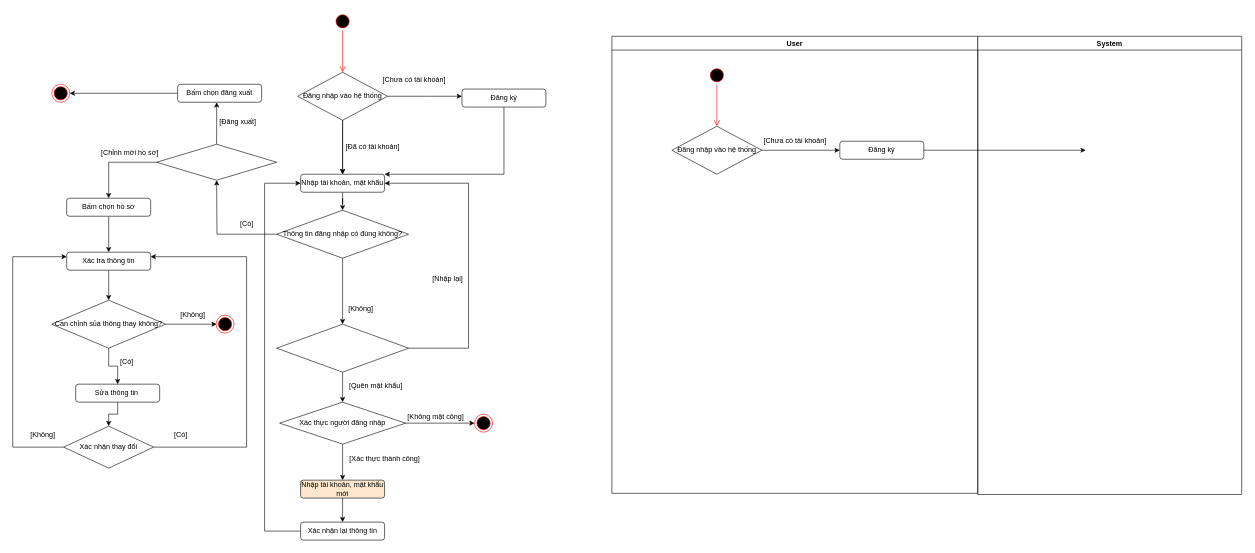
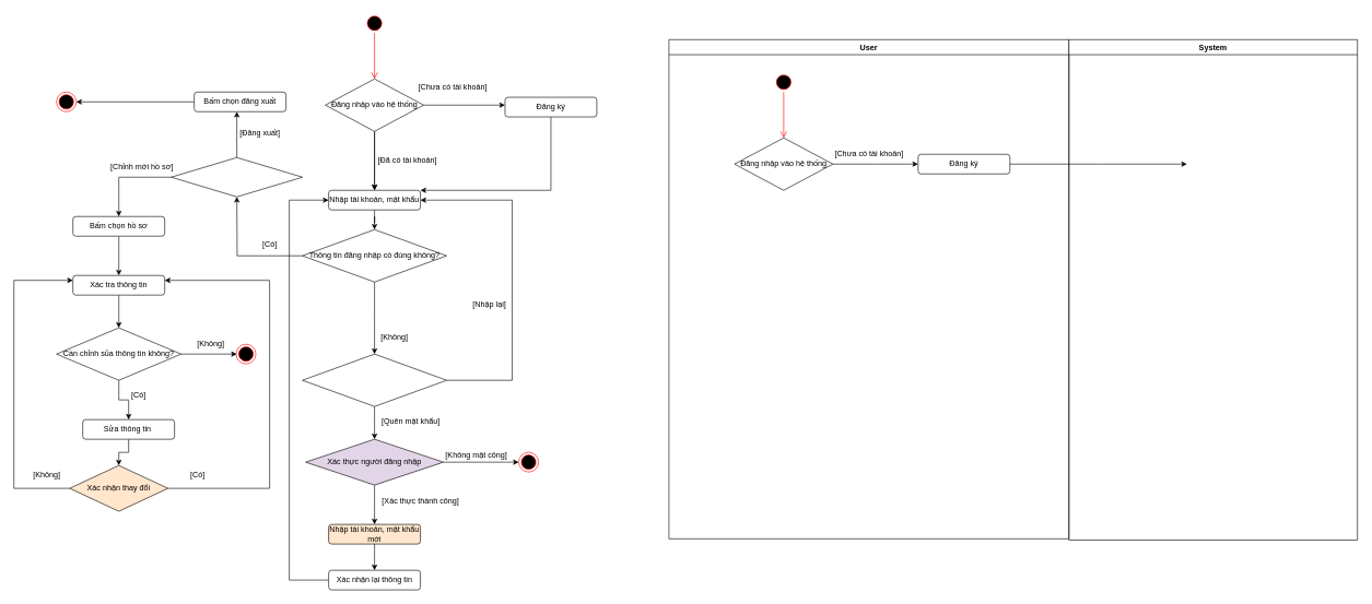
  <mxCell id="0" />
  <mxCell id="1" parent="0" />
  <mxCell id="2" style="edgeStyle=orthogonalEdgeStyle;rounded=0;orthogonalLoop=1;jettySize=auto;html=1;" parent="1" source="3" edge="1"><mxGeometry relative="1" as="geometry"><mxPoint x="180" y="420" as="targetPoint" /></mxGeometry></mxCell>
  <mxCell id="3" value="Bấm chọn hồ sơ" style="rounded=1;whiteSpace=wrap;html=1;" parent="1" vertex="1"><mxGeometry x="110" y="330" width="140" height="30" as="geometry" /></mxCell>
  <mxCell id="4" style="edgeStyle=orthogonalEdgeStyle;rounded=0;orthogonalLoop=1;jettySize=auto;html=1;" parent="1" source="5" edge="1"><mxGeometry relative="1" as="geometry"><mxPoint x="180" y="500" as="targetPoint" /></mxGeometry></mxCell>
  <mxCell id="5" value="Xác tra thông tin" style="rounded=1;whiteSpace=wrap;html=1;" parent="1" vertex="1"><mxGeometry x="110" y="420" width="140" height="30" as="geometry" /></mxCell>
  <mxCell id="6" style="edgeStyle=orthogonalEdgeStyle;rounded=0;orthogonalLoop=1;jettySize=auto;html=1;entryX=0.5;entryY=0;entryDx=0;entryDy=0;" parent="1" source="7" target="10" edge="1"><mxGeometry relative="1" as="geometry"><mxPoint x="190" y="680" as="targetPoint" /></mxGeometry></mxCell>
  <mxCell id="7" value="Sửa thông tin&amp;nbsp;" style="rounded=1;whiteSpace=wrap;html=1;" parent="1" vertex="1"><mxGeometry x="125" y="640" width="140" height="30" as="geometry" /></mxCell>
  <mxCell id="8" style="edgeStyle=orthogonalEdgeStyle;rounded=0;orthogonalLoop=1;jettySize=auto;html=1;entryX=0;entryY=0.25;entryDx=0;entryDy=0;" parent="1" source="10" target="5" edge="1"><mxGeometry relative="1" as="geometry"><mxPoint x="0" y="745" as="targetPoint" /><Array as="points"><mxPoint x="20" y="745" /><mxPoint x="20" y="427" /></Array></mxGeometry></mxCell>
  <mxCell id="9" style="edgeStyle=orthogonalEdgeStyle;rounded=0;orthogonalLoop=1;jettySize=auto;html=1;entryX=1;entryY=0.25;entryDx=0;entryDy=0;" parent="1" source="10" target="5" edge="1"><mxGeometry relative="1" as="geometry"><mxPoint x="440" y="745" as="targetPoint" /><Array as="points"><mxPoint x="410" y="745" /><mxPoint x="410" y="427" /></Array></mxGeometry></mxCell>
- <mxCell id="10" value="Xác nhận thay đổi" style="rhombus;whiteSpace=wrap;html=1;" parent="1" vertex="1"><mxGeometry x="105" y="710" width="150" height="70" as="geometry" /></mxCell>
+ <mxCell id="10" value="Xác nhận thay đổi" style="rhombus;whiteSpace=wrap;html=1;fillColor=#ffe6cc;" parent="1" vertex="1"><mxGeometry x="105" y="710" width="150" height="70" as="geometry" /></mxCell>
  <mxCell id="11" value="[Có]" style="text;html=1;align=center;verticalAlign=middle;resizable=0;points=[];autosize=1;strokeColor=none;fillColor=none;" parent="1" vertex="1"><mxGeometry x="275" y="710" width="50" height="30" as="geometry" /></mxCell>
  <mxCell id="12" value="[Không]" style="text;html=1;align=center;verticalAlign=middle;resizable=0;points=[];autosize=1;strokeColor=none;fillColor=none;" parent="1" vertex="1"><mxGeometry x="40" y="710" width="60" height="30" as="geometry" /></mxCell>
  <mxCell id="13" style="edgeStyle=orthogonalEdgeStyle;rounded=0;orthogonalLoop=1;jettySize=auto;html=1;entryX=0.5;entryY=0;entryDx=0;entryDy=0;" parent="1" source="15" target="7" edge="1"><mxGeometry relative="1" as="geometry" /></mxCell>
  <mxCell id="14" style="edgeStyle=orthogonalEdgeStyle;rounded=0;orthogonalLoop=1;jettySize=auto;html=1;" parent="1" source="15" edge="1"><mxGeometry relative="1" as="geometry"><mxPoint x="360" y="540" as="targetPoint" /></mxGeometry></mxCell>
- <mxCell id="15" value="Cần chỉnh sủa thông thay không?" style="rhombus;whiteSpace=wrap;html=1;" parent="1" vertex="1"><mxGeometry x="85" y="500" width="190" height="80" as="geometry" /></mxCell>
+ <mxCell id="15" value="Cần chỉnh sủa thông tin không?" style="rhombus;whiteSpace=wrap;html=1;" parent="1" vertex="1"><mxGeometry x="85" y="500" width="190" height="80" as="geometry" /></mxCell>
  <mxCell id="16" value="[Có]" style="text;html=1;align=center;verticalAlign=middle;resizable=0;points=[];autosize=1;strokeColor=none;fillColor=none;" parent="1" vertex="1"><mxGeometry x="185" y="588" width="50" height="30" as="geometry" /></mxCell>
  <mxCell id="17" value="[Không]" style="text;html=1;align=center;verticalAlign=middle;resizable=0;points=[];autosize=1;strokeColor=none;fillColor=none;" parent="1" vertex="1"><mxGeometry x="290" y="510" width="60" height="30" as="geometry" /></mxCell>
  <mxCell id="18" value="" style="ellipse;html=1;shape=endState;fillColor=#000000;strokeColor=#ff0000;" parent="1" vertex="1"><mxGeometry x="359" y="525" width="30" height="30" as="geometry" /></mxCell>
  <mxCell id="19" value="" style="ellipse;html=1;shape=startState;fillColor=#000000;strokeColor=#ff0000;" parent="1" vertex="1"><mxGeometry x="555" y="20" width="30" height="30" as="geometry" /></mxCell>
  <mxCell id="20" value="" style="edgeStyle=orthogonalEdgeStyle;html=1;verticalAlign=bottom;endArrow=open;endSize=8;strokeColor=#ff0000;rounded=0;entryX=0.5;entryY=0;entryDx=0;entryDy=0;" parent="1" source="19" target="54" edge="1"><mxGeometry relative="1" as="geometry"><mxPoint x="565.1" y="129.43" as="targetPoint" /></mxGeometry></mxCell>
  <mxCell id="21" style="edgeStyle=orthogonalEdgeStyle;rounded=0;orthogonalLoop=1;jettySize=auto;html=1;" parent="1" edge="1"><mxGeometry relative="1" as="geometry"><mxPoint x="570" y="290" as="targetPoint" /><mxPoint x="570" y="160" as="sourcePoint" /></mxGeometry></mxCell>
  <mxCell id="22" style="edgeStyle=orthogonalEdgeStyle;rounded=0;orthogonalLoop=1;jettySize=auto;html=1;" parent="1" source="23" target="26" edge="1"><mxGeometry relative="1" as="geometry"><mxPoint x="570" y="420" as="targetPoint" /></mxGeometry></mxCell>
  <mxCell id="23" value="Nhập tài khoản, mật khẩu" style="rounded=1;whiteSpace=wrap;html=1;" parent="1" vertex="1"><mxGeometry x="500" y="290" width="140" height="30" as="geometry" /></mxCell>
  <mxCell id="24" style="edgeStyle=orthogonalEdgeStyle;rounded=0;orthogonalLoop=1;jettySize=auto;html=1;" parent="1" source="26" edge="1"><mxGeometry relative="1" as="geometry"><mxPoint x="570" y="540" as="targetPoint" /></mxGeometry></mxCell>
  <mxCell id="25" style="edgeStyle=orthogonalEdgeStyle;rounded=0;orthogonalLoop=1;jettySize=auto;html=1;" parent="1" source="26" edge="1"><mxGeometry relative="1" as="geometry"><mxPoint x="360" y="300" as="targetPoint" /></mxGeometry></mxCell>
  <mxCell id="26" value="Thông tin đăng nhập có đúng không?" style="rhombus;whiteSpace=wrap;html=1;" parent="1" vertex="1"><mxGeometry x="460" y="350" width="220" height="80" as="geometry" /></mxCell>
  <mxCell id="27" value="[Không]" style="text;html=1;align=center;verticalAlign=middle;resizable=0;points=[];autosize=1;strokeColor=none;fillColor=none;" parent="1" vertex="1"><mxGeometry x="570" y="500" width="60" height="30" as="geometry" /></mxCell>
  <mxCell id="28" style="edgeStyle=orthogonalEdgeStyle;rounded=0;orthogonalLoop=1;jettySize=auto;html=1;" parent="1" source="30" edge="1"><mxGeometry relative="1" as="geometry"><mxPoint x="570" y="670" as="targetPoint" /></mxGeometry></mxCell>
  <mxCell id="29" style="edgeStyle=orthogonalEdgeStyle;rounded=0;orthogonalLoop=1;jettySize=auto;html=1;entryX=1;entryY=0.5;entryDx=0;entryDy=0;" parent="1" source="30" target="23" edge="1"><mxGeometry relative="1" as="geometry"><Array as="points"><mxPoint x="780" y="580" /><mxPoint x="780" y="305" /></Array></mxGeometry></mxCell>
  <mxCell id="30" value="" style="rhombus;whiteSpace=wrap;html=1;" parent="1" vertex="1"><mxGeometry x="460" y="540" width="220" height="80" as="geometry" /></mxCell>
  <mxCell id="31" value="[Quên mật khẩu]" style="text;html=1;align=center;verticalAlign=middle;resizable=0;points=[];autosize=1;strokeColor=none;fillColor=none;" parent="1" vertex="1"><mxGeometry x="570" y="628" width="110" height="30" as="geometry" /></mxCell>
  <mxCell id="32" value="[Nhập lại]" style="text;html=1;align=center;verticalAlign=middle;resizable=0;points=[];autosize=1;strokeColor=none;fillColor=none;" parent="1" vertex="1"><mxGeometry x="710" y="450" width="70" height="30" as="geometry" /></mxCell>
  <mxCell id="33" value="[Có]" style="text;html=1;align=center;verticalAlign=middle;resizable=0;points=[];autosize=1;strokeColor=none;fillColor=none;" parent="1" vertex="1"><mxGeometry x="385" y="358" width="50" height="30" as="geometry" /></mxCell>
  <mxCell id="34" style="edgeStyle=orthogonalEdgeStyle;rounded=0;orthogonalLoop=1;jettySize=auto;html=1;entryX=0.5;entryY=0;entryDx=0;entryDy=0;" parent="1" source="36" target="3" edge="1"><mxGeometry relative="1" as="geometry" /></mxCell>
  <mxCell id="35" style="edgeStyle=orthogonalEdgeStyle;rounded=0;orthogonalLoop=1;jettySize=auto;html=1;" parent="1" source="36" edge="1"><mxGeometry relative="1" as="geometry"><mxPoint x="360" y="170" as="targetPoint" /></mxGeometry></mxCell>
  <mxCell id="36" value="" style="rhombus;whiteSpace=wrap;html=1;" parent="1" vertex="1"><mxGeometry x="260" y="240" width="200" height="60" as="geometry" /></mxCell>
  <mxCell id="37" value="[Đăng xuất]" style="text;html=1;align=center;verticalAlign=middle;resizable=0;points=[];autosize=1;strokeColor=none;fillColor=none;" parent="1" vertex="1"><mxGeometry x="355" y="188" width="80" height="30" as="geometry" /></mxCell>
  <mxCell id="38" style="edgeStyle=orthogonalEdgeStyle;rounded=0;orthogonalLoop=1;jettySize=auto;html=1;entryX=1;entryY=0.5;entryDx=0;entryDy=0;" parent="1" source="39" target="40" edge="1"><mxGeometry relative="1" as="geometry" /></mxCell>
  <mxCell id="39" value="Bấm chọn đăng xuất" style="rounded=1;whiteSpace=wrap;html=1;" parent="1" vertex="1"><mxGeometry x="295" y="140" width="140" height="30" as="geometry" /></mxCell>
  <mxCell id="40" value="" style="ellipse;html=1;shape=endState;fillColor=#000000;strokeColor=#ff0000;" parent="1" vertex="1"><mxGeometry x="85" y="140" width="30" height="30" as="geometry" /></mxCell>
  <mxCell id="41" value="[Chỉnh mới hồ sơ]" style="text;html=1;align=center;verticalAlign=middle;resizable=0;points=[];autosize=1;strokeColor=none;fillColor=none;" parent="1" vertex="1"><mxGeometry x="155" y="240" width="120" height="30" as="geometry" /></mxCell>
  <mxCell id="42" style="edgeStyle=orthogonalEdgeStyle;rounded=0;orthogonalLoop=1;jettySize=auto;html=1;" parent="1" source="44" edge="1"><mxGeometry relative="1" as="geometry"><mxPoint x="570" y="800" as="targetPoint" /></mxGeometry></mxCell>
  <mxCell id="43" style="edgeStyle=orthogonalEdgeStyle;rounded=0;orthogonalLoop=1;jettySize=auto;html=1;" parent="1" source="44" target="48" edge="1"><mxGeometry relative="1" as="geometry"><mxPoint x="750" y="705" as="targetPoint" /></mxGeometry></mxCell>
- <mxCell id="44" value="Xác thực người đăng nhập" style="rhombus;whiteSpace=wrap;html=1;" parent="1" vertex="1"><mxGeometry x="465" y="670" width="210" height="70" as="geometry" /></mxCell>
+ <mxCell id="44" value="Xác thực người đăng nhập" style="rhombus;whiteSpace=wrap;html=1;fillColor=#e1d5e7;" parent="1" vertex="1"><mxGeometry x="465" y="670" width="210" height="70" as="geometry" /></mxCell>
  <mxCell id="45" value="[Xác thực thành công]" style="text;html=1;align=center;verticalAlign=middle;resizable=0;points=[];autosize=1;strokeColor=none;fillColor=none;" parent="1" vertex="1"><mxGeometry x="570" y="750" width="140" height="30" as="geometry" /></mxCell>
  <mxCell id="46" style="edgeStyle=orthogonalEdgeStyle;rounded=0;orthogonalLoop=1;jettySize=auto;html=1;" parent="1" source="47" edge="1"><mxGeometry relative="1" as="geometry"><mxPoint x="570" y="870" as="targetPoint" /></mxGeometry></mxCell>
  <mxCell id="47" value="Nhập tài khoản, mật khẩu mới" style="rounded=1;whiteSpace=wrap;html=1;fillColor=#ffe6cc;" parent="1" vertex="1"><mxGeometry x="500" y="800" width="140" height="30" as="geometry" /></mxCell>
  <mxCell id="48" value="" style="ellipse;html=1;shape=endState;fillColor=#000000;strokeColor=#ff0000;" parent="1" vertex="1"><mxGeometry x="790" y="690" width="30" height="30" as="geometry" /></mxCell>
  <mxCell id="49" value="[Không mật công]" style="text;html=1;align=center;verticalAlign=middle;resizable=0;points=[];autosize=1;strokeColor=none;fillColor=none;" parent="1" vertex="1"><mxGeometry x="660" y="680" width="130" height="30" as="geometry" /></mxCell>
  <mxCell id="50" style="edgeStyle=orthogonalEdgeStyle;rounded=0;orthogonalLoop=1;jettySize=auto;html=1;entryX=0;entryY=0.5;entryDx=0;entryDy=0;" parent="1" source="51" target="23" edge="1"><mxGeometry relative="1" as="geometry"><Array as="points"><mxPoint x="440" y="885" /><mxPoint x="440" y="305" /></Array></mxGeometry></mxCell>
  <mxCell id="51" value="Xác nhận lại thông tin" style="rounded=1;whiteSpace=wrap;html=1;" parent="1" vertex="1"><mxGeometry x="500" y="870" width="140" height="30" as="geometry" /></mxCell>
  <mxCell id="52" value="" style="edgeStyle=orthogonalEdgeStyle;rounded=0;orthogonalLoop=1;jettySize=auto;html=1;" parent="1" source="54" target="23" edge="1"><mxGeometry relative="1" as="geometry" /></mxCell>
  <mxCell id="53" style="edgeStyle=orthogonalEdgeStyle;rounded=0;orthogonalLoop=1;jettySize=auto;html=1;" parent="1" source="54" edge="1"><mxGeometry relative="1" as="geometry"><mxPoint x="769" y="160" as="targetPoint" /></mxGeometry></mxCell>
  <mxCell id="54" value="Đăng nhập vào hệ thống" style="rhombus;whiteSpace=wrap;html=1;" parent="1" vertex="1"><mxGeometry x="495" y="120" width="150" height="80" as="geometry" /></mxCell>
  <mxCell id="55" value="[Đã có tài khoản]" style="text;html=1;align=center;verticalAlign=middle;resizable=0;points=[];autosize=1;strokeColor=none;fillColor=none;" parent="1" vertex="1"><mxGeometry x="565" y="230" width="110" height="30" as="geometry" /></mxCell>
  <mxCell id="56" value="[Chưa có tài khoản]" style="text;html=1;align=center;verticalAlign=middle;resizable=0;points=[];autosize=1;strokeColor=none;fillColor=none;" parent="1" vertex="1"><mxGeometry x="624" y="118" width="130" height="30" as="geometry" /></mxCell>
  <mxCell id="57" style="edgeStyle=orthogonalEdgeStyle;rounded=0;orthogonalLoop=1;jettySize=auto;html=1;entryX=1;entryY=0;entryDx=0;entryDy=0;" parent="1" source="58" target="23" edge="1"><mxGeometry relative="1" as="geometry"><Array as="points"><mxPoint x="839" y="290" /></Array></mxGeometry></mxCell>
  <mxCell id="58" value="Đăng ký" style="rounded=1;whiteSpace=wrap;html=1;" parent="1" vertex="1"><mxGeometry x="769" y="148" width="140" height="30" as="geometry" /></mxCell>
  <mxCell id="59" value="User" style="swimlane;whiteSpace=wrap" vertex="1" parent="1"><mxGeometry x="1019" y="60" width="610" height="762" as="geometry" /></mxCell>
  <mxCell id="60" value="" style="ellipse;html=1;shape=startState;fillColor=#000000;strokeColor=#ff0000;" vertex="1" parent="59"><mxGeometry x="160" y="50" width="30" height="30" as="geometry" /></mxCell>
  <mxCell id="61" value="" style="edgeStyle=orthogonalEdgeStyle;html=1;verticalAlign=bottom;endArrow=open;endSize=8;strokeColor=#ff0000;rounded=0;entryX=0.5;entryY=0;entryDx=0;entryDy=0;" edge="1" parent="59" source="60" target="62"><mxGeometry relative="1" as="geometry"><mxPoint x="170.1" y="159.43" as="targetPoint" /></mxGeometry></mxCell>
  <mxCell id="62" value="Đăng nhập vào hệ thống" style="rhombus;whiteSpace=wrap;html=1;" vertex="1" parent="59"><mxGeometry x="100" y="150" width="150" height="80" as="geometry" /></mxCell>
  <mxCell id="63" style="edgeStyle=orthogonalEdgeStyle;rounded=0;orthogonalLoop=1;jettySize=auto;html=1;exitX=1;exitY=0.5;exitDx=0;exitDy=0;" edge="1" parent="59" source="62"><mxGeometry relative="1" as="geometry"><mxPoint x="380" y="190" as="targetPoint" /><mxPoint x="251" y="182" as="sourcePoint" /></mxGeometry></mxCell>
  <mxCell id="64" value="[Chưa có tài khoản]" style="text;html=1;align=center;verticalAlign=middle;resizable=0;points=[];autosize=1;strokeColor=none;fillColor=none;" vertex="1" parent="59"><mxGeometry x="240" y="160" width="130" height="30" as="geometry" /></mxCell>
  <mxCell id="65" style="edgeStyle=orthogonalEdgeStyle;rounded=0;orthogonalLoop=1;jettySize=auto;html=1;" edge="1" parent="59" source="66"><mxGeometry relative="1" as="geometry"><mxPoint x="790" y="190" as="targetPoint" /></mxGeometry></mxCell>
  <mxCell id="66" value="Đăng ký" style="rounded=1;whiteSpace=wrap;html=1;" vertex="1" parent="59"><mxGeometry x="380" y="175" width="140" height="30" as="geometry" /></mxCell>
  <mxCell id="67" value="System" style="swimlane;whiteSpace=wrap;startSize=23;" vertex="1" parent="1"><mxGeometry x="1629" y="60" width="440" height="764" as="geometry" /></mxCell>
